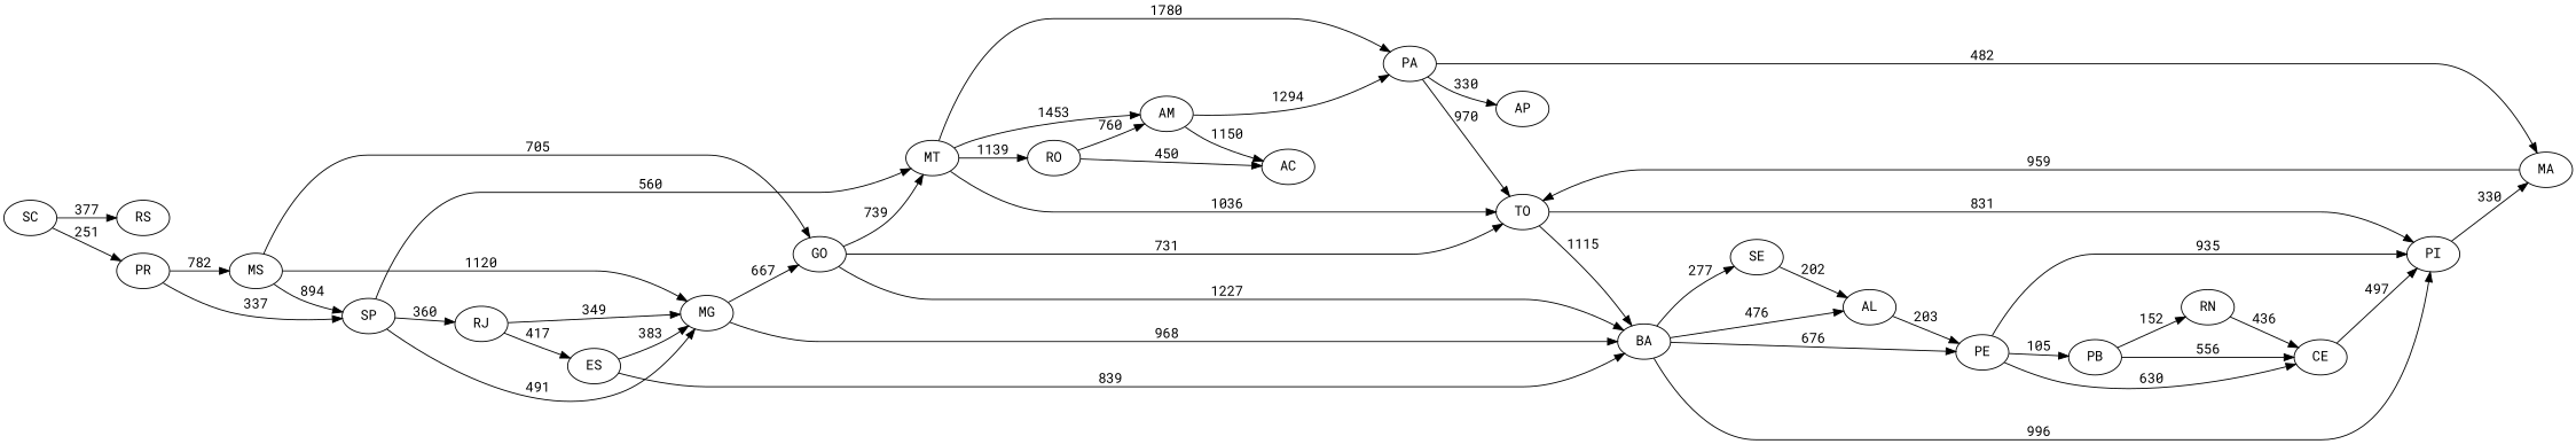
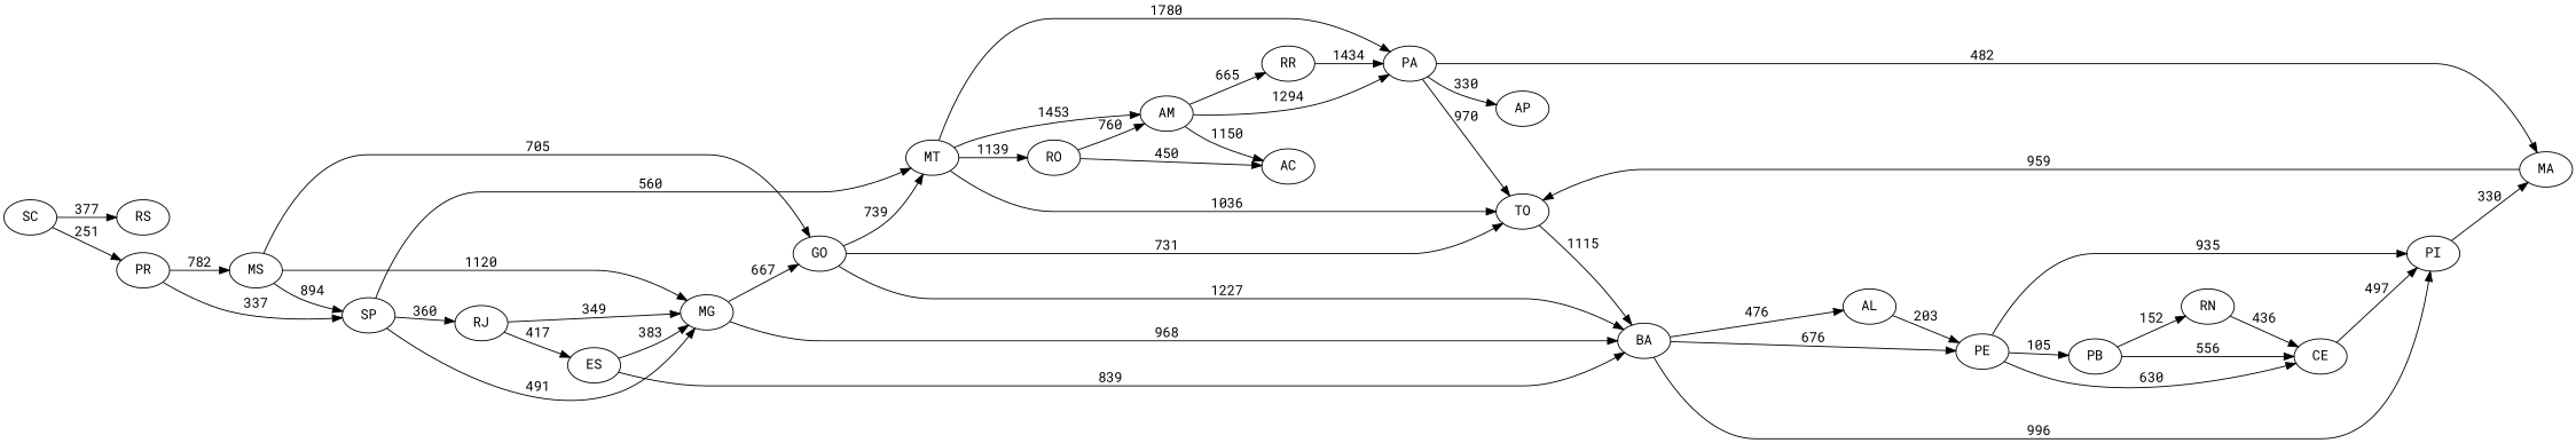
  digraph {
    fontname="Roboto Mono"
    rankdir=LR
    node [fontname="Roboto Mono"]
    edge [fontname="Roboto Mono" weight=330]
    SC
    RS
    PR
    MS
    SP
    GO
    MG
    MT
    RJ
    TO
    RO
    AM
    PA
    BA
    ES
    PI
    AC
+   RR
    MA
    AP
    PE
    AL
-   SE
    PB
    CE
    RN
    SC -> RS [label=377 weight=377]
    SC -> PR [label=251 weight=251]
    PR -> MS [label=782 weight=782]
    PR -> SP [label=337 weight=337]
    MS -> SP [label=894 weight=894]
    MS -> GO [label=705 weight=705]
    MS -> MG [label=1120 weight=1120]
    SP -> MG [label=491 weight=491]
    SP -> MT [label=560 weight=560]
    SP -> RJ [label=360 weight=360]
    GO -> MT [label=739 weight=739]
    GO -> TO [label=731 weight=731]
    GO -> BA [label=1227 weight=1227]
    MG -> GO [label=667 weight=667]
    MG -> BA [label=968 weight=968]
    MT -> TO [label=1036 weight=1036]
    MT -> RO [label=1139 weight=1139]
    MT -> AM [label=1453 weight=1453]
    MT -> PA [label=1780 weight=1780]
    RJ -> MG [label=349 weight=349]
    RJ -> ES [label=417 weight=417]
    TO -> BA [label=1115 weight=1115]
-   TO -> PI [label=831 weight=831]
    RO -> AM [label=760 weight=760]
    RO -> AC [label=450 weight=450]
    AM -> PA [label=1294 weight=1294]
    AM -> AC [label=1150 weight=1150]
+   AM -> RR [label=665 weight=665]
    PA -> TO [label=970 weight=970]
    PA -> MA [label=482 weight=482]
    PA -> AP [label=330]
    BA -> PI [label=996 weight=996]
    BA -> PE [label=676 weight=676]
    BA -> AL [label=476 weight=476]
-   BA -> SE [label=277 weight=277]
    ES -> MG [label=383 weight=383]
    ES -> BA [label=839 weight=839]
    PI -> MA [label=330]
+   RR -> PA [label=1434 weight=1434]
    MA -> TO [label=959 weight=959]
    PE -> PI [label=935 weight=935]
    PE -> PB [label=105 weight=105]
    PE -> CE [label=630 weight=630]
    AL -> PE [label=203 weight=203]
-   SE -> AL [label=202 weight=202]
    PB -> CE [label=556 weight=556]
    PB -> RN [label=152 weight=152]
    CE -> PI [label=497 weight=497]
    RN -> CE [label=436 weight=436]
  }
